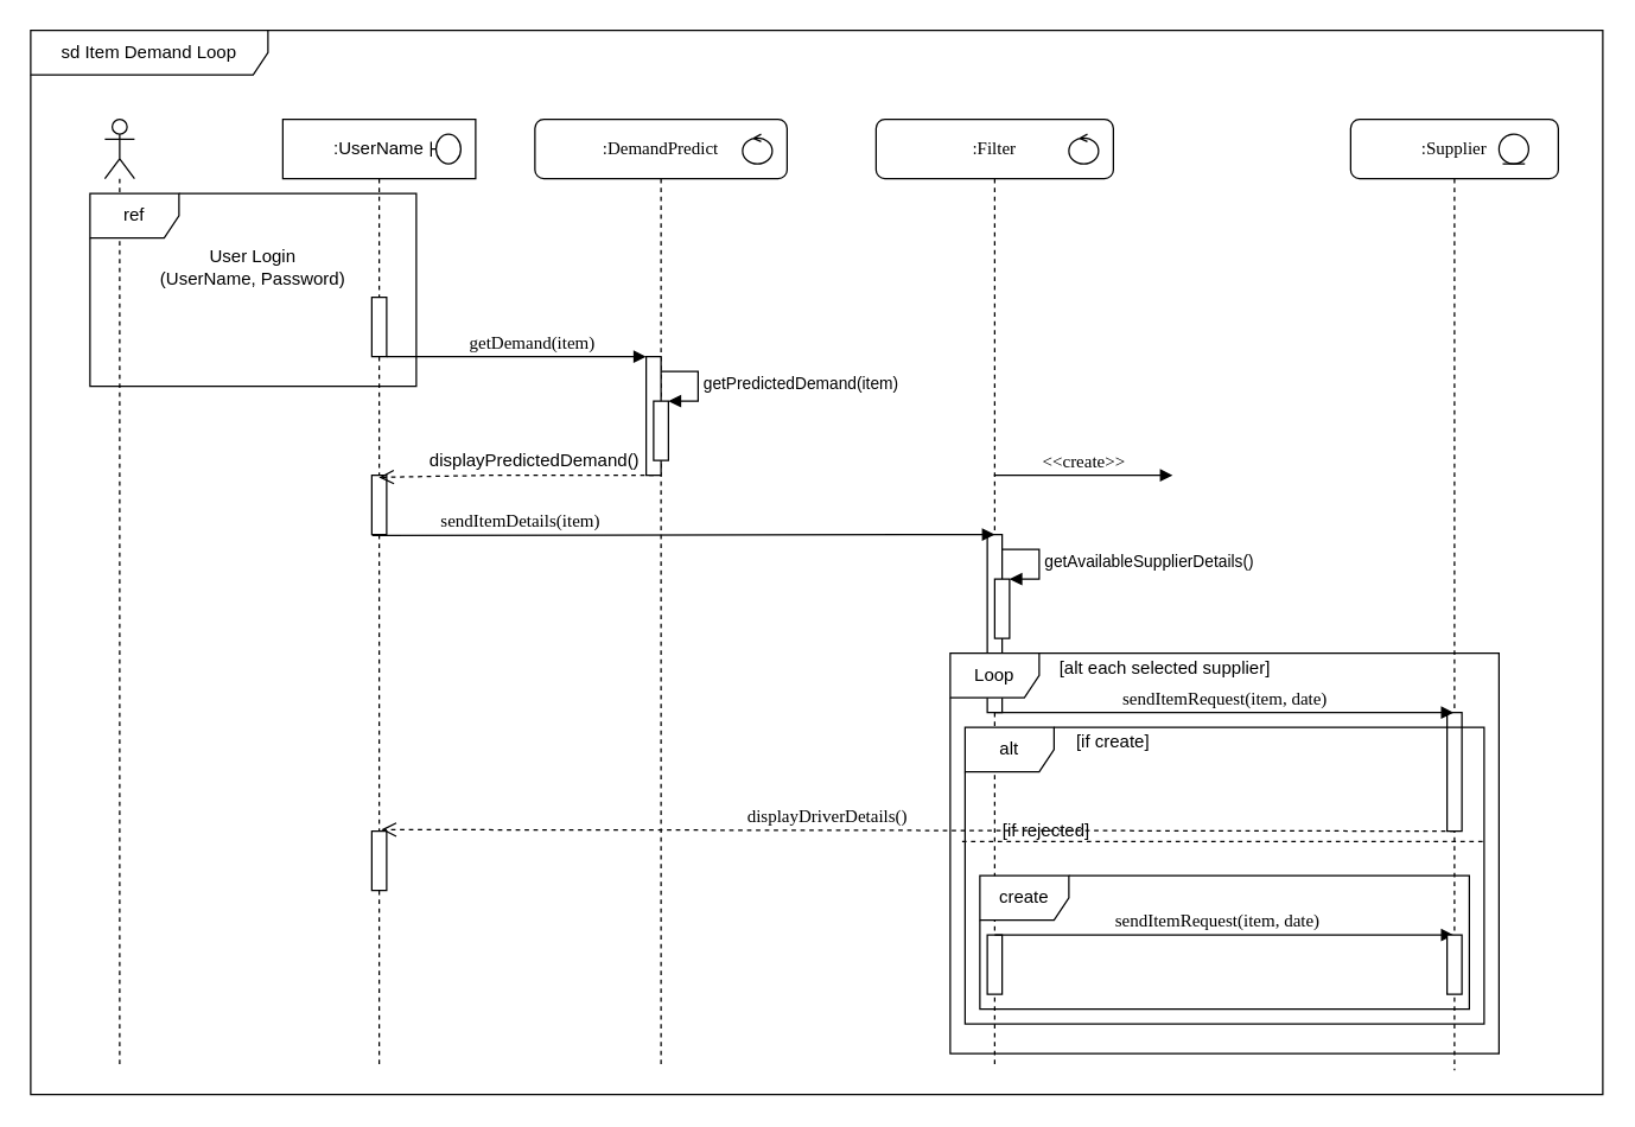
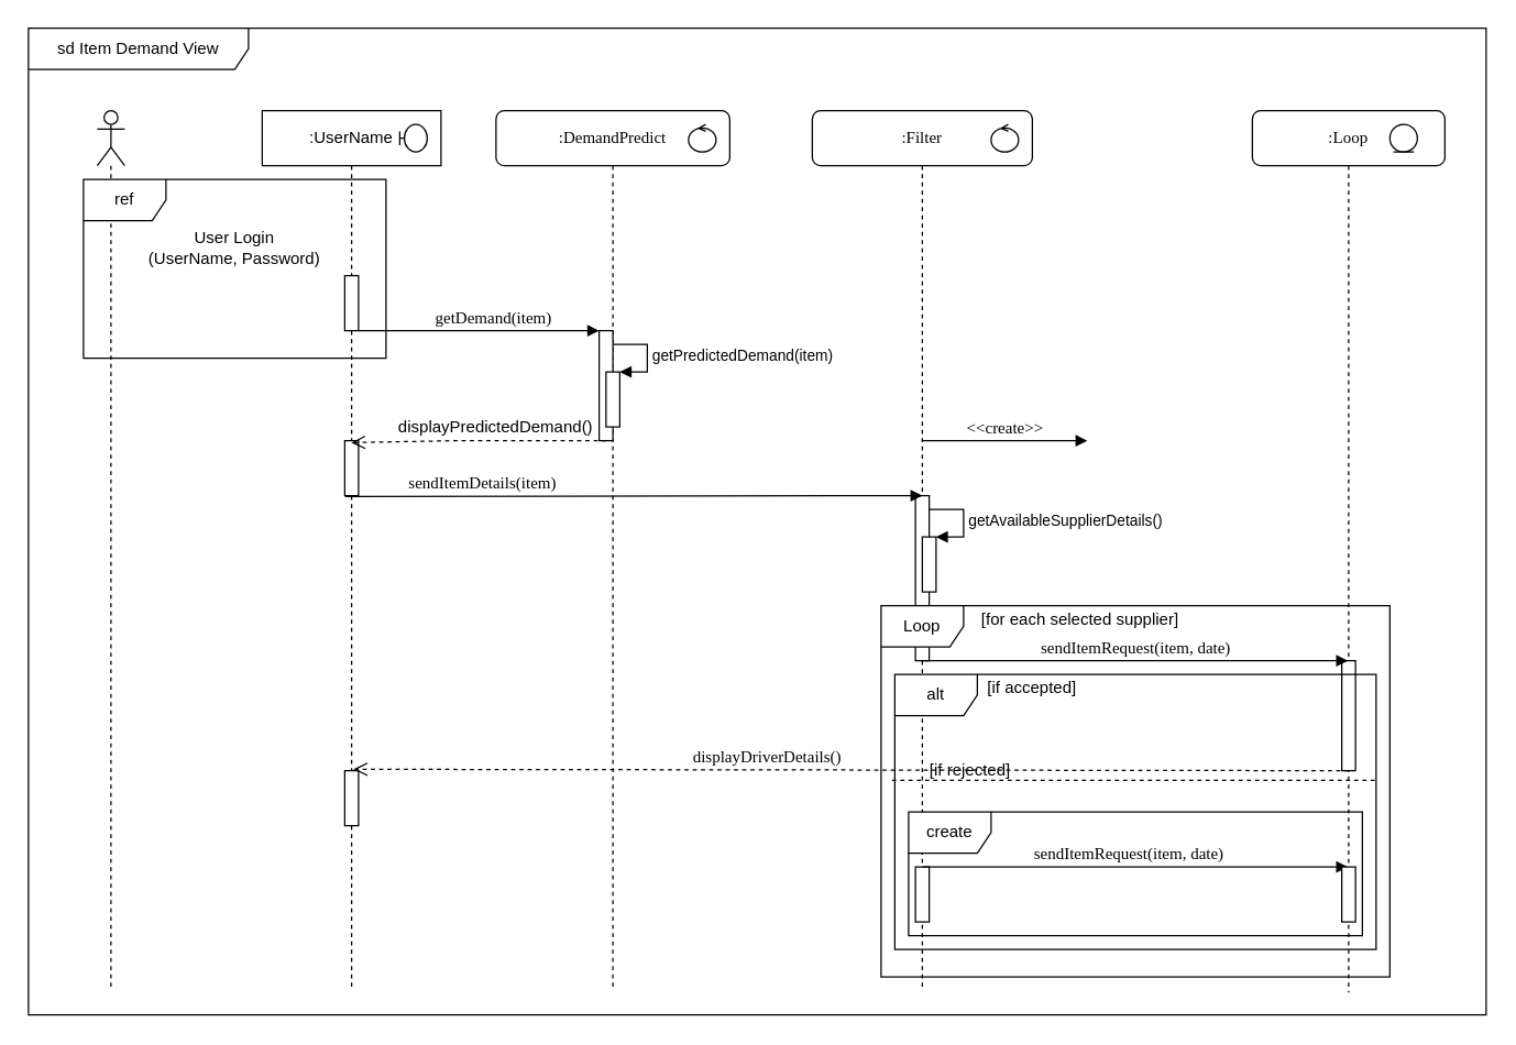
  <mxCell id="0" />
  <mxCell id="1" parent="0" />
- <mxCell id="2" value="sd Item Demand Loop" style="shape=umlFrame;whiteSpace=wrap;html=1;width=160;height=30;" parent="1" vertex="1"><mxGeometry x="20" y="20" width="1060" height="717.5" as="geometry" /></mxCell>
+ <mxCell id="2" value="sd Item Demand View" style="shape=umlFrame;whiteSpace=wrap;html=1;width=160;height=30;" parent="1" vertex="1"><mxGeometry x="20" y="20" width="1060" height="717.5" as="geometry" /></mxCell>
  <mxCell id="3" value=":DemandPredict" style="shape=umlLifeline;perimeter=lifelinePerimeter;whiteSpace=wrap;html=1;container=1;collapsible=0;recursiveResize=0;outlineConnect=0;rounded=1;shadow=0;comic=0;labelBackgroundColor=none;strokeWidth=1;fontFamily=Verdana;fontSize=12;align=center;" parent="1" vertex="1"><mxGeometry x="360" y="80" width="170" height="640" as="geometry" /></mxCell>
  <mxCell id="4" value="" style="html=1;points=[];perimeter=orthogonalPerimeter;rounded=0;shadow=0;comic=0;labelBackgroundColor=none;strokeWidth=1;fontFamily=Verdana;fontSize=12;align=center;" parent="3" vertex="1"><mxGeometry x="75" y="160" width="10" height="80" as="geometry" /></mxCell>
  <mxCell id="5" value="" style="ellipse;shape=umlControl;whiteSpace=wrap;html=1;" parent="3" vertex="1"><mxGeometry x="140" y="10" width="20" height="20" as="geometry" /></mxCell>
  <mxCell id="6" value=":Filter" style="shape=umlLifeline;perimeter=lifelinePerimeter;whiteSpace=wrap;html=1;container=1;collapsible=0;recursiveResize=0;outlineConnect=0;rounded=1;shadow=0;comic=0;labelBackgroundColor=none;strokeWidth=1;fontFamily=Verdana;fontSize=12;align=center;" parent="1" vertex="1"><mxGeometry x="590" y="80" width="160" height="640" as="geometry" /></mxCell>
  <mxCell id="7" value="" style="ellipse;shape=umlControl;whiteSpace=wrap;html=1;" parent="6" vertex="1"><mxGeometry x="130" y="10" width="20" height="20" as="geometry" /></mxCell>
  <mxCell id="8" value="" style="html=1;points=[];perimeter=orthogonalPerimeter;rounded=0;shadow=0;comic=0;labelBackgroundColor=none;strokeWidth=1;fontFamily=Verdana;fontSize=12;align=center;" vertex="1" parent="6"><mxGeometry x="75" y="280" width="10" height="120" as="geometry" /></mxCell>
  <mxCell id="9" value="getDemand(item)" style="html=1;verticalAlign=bottom;endArrow=block;entryX=0;entryY=0;labelBackgroundColor=none;fontFamily=Verdana;fontSize=12;edgeStyle=elbowEdgeStyle;elbow=vertical;" parent="1" source="13" target="4" edge="1"><mxGeometry x="0.118" relative="1" as="geometry"><mxPoint x="155" y="180" as="sourcePoint" /><Array as="points"><mxPoint x="340" y="240" /><mxPoint x="330" y="220" /></Array><mxPoint as="offset" /></mxGeometry></mxCell>
  <mxCell id="10" value="" style="shape=umlLifeline;participant=umlActor;perimeter=lifelinePerimeter;whiteSpace=wrap;html=1;container=1;collapsible=0;recursiveResize=0;verticalAlign=top;spacingTop=36;labelBackgroundColor=#ffffff;outlineConnect=0;" parent="1" vertex="1"><mxGeometry x="70" y="80" width="20" height="640" as="geometry" /></mxCell>
  <mxCell id="11" value="&amp;lt;&amp;lt;create&amp;gt;&amp;gt;" style="html=1;verticalAlign=bottom;endArrow=block;labelBackgroundColor=none;fontFamily=Verdana;fontSize=12;edgeStyle=elbowEdgeStyle;elbow=vertical;" parent="1" source="6" edge="1"><mxGeometry relative="1" as="geometry"><mxPoint x="456.4" y="299.44" as="sourcePoint" /><Array as="points"><mxPoint x="730" y="320" /><mxPoint x="780" y="300" /><mxPoint x="760" y="300" /><mxPoint x="840" y="330" /><mxPoint x="660" y="300" /><mxPoint x="590" y="290" /><mxPoint x="530" y="300" /><mxPoint x="460" y="220" /></Array><mxPoint x="790" y="320" as="targetPoint" /></mxGeometry></mxCell>
  <mxCell id="12" value=":UserName" style="shape=umlLifeline;perimeter=lifelinePerimeter;whiteSpace=wrap;html=1;container=1;collapsible=0;recursiveResize=0;outlineConnect=0;" parent="1" vertex="1"><mxGeometry x="190" y="80" width="130" height="640" as="geometry" /></mxCell>
  <mxCell id="13" value="" style="html=1;points=[];perimeter=orthogonalPerimeter;" parent="12" vertex="1"><mxGeometry x="60" y="120" width="10" height="40" as="geometry" /></mxCell>
  <mxCell id="14" value="" style="shape=umlBoundary;whiteSpace=wrap;html=1;" parent="12" vertex="1"><mxGeometry x="100" y="10" width="20" height="20" as="geometry" /></mxCell>
  <mxCell id="15" value="" style="html=1;points=[];perimeter=orthogonalPerimeter;rounded=0;shadow=0;comic=0;labelBackgroundColor=none;strokeWidth=1;fontFamily=Verdana;fontSize=12;align=center;" vertex="1" parent="12"><mxGeometry x="60" y="240" width="10" height="40" as="geometry" /></mxCell>
  <mxCell id="16" value="" style="html=1;points=[];perimeter=orthogonalPerimeter;rounded=0;shadow=0;comic=0;labelBackgroundColor=none;strokeWidth=1;fontFamily=Verdana;fontSize=12;align=center;" vertex="1" parent="12"><mxGeometry x="60" y="480" width="10" height="40" as="geometry" /></mxCell>
- <mxCell id="17" value=":Supplier" style="shape=umlLifeline;perimeter=lifelinePerimeter;whiteSpace=wrap;html=1;container=1;collapsible=0;recursiveResize=0;outlineConnect=0;rounded=1;shadow=0;comic=0;labelBackgroundColor=none;strokeWidth=1;fontFamily=Verdana;fontSize=12;align=center;" parent="1" vertex="1"><mxGeometry x="910" y="80" width="140" height="641.25" as="geometry" /></mxCell>
+ <mxCell id="17" value=":Loop" style="shape=umlLifeline;perimeter=lifelinePerimeter;whiteSpace=wrap;html=1;container=1;collapsible=0;recursiveResize=0;outlineConnect=0;rounded=1;shadow=0;comic=0;labelBackgroundColor=none;strokeWidth=1;fontFamily=Verdana;fontSize=12;align=center;" parent="1" vertex="1"><mxGeometry x="910" y="80" width="140" height="641.25" as="geometry" /></mxCell>
  <mxCell id="18" value="" style="ellipse;shape=umlEntity;whiteSpace=wrap;html=1;" parent="17" vertex="1"><mxGeometry x="100" y="10" width="20" height="20" as="geometry" /></mxCell>
  <mxCell id="19" value="" style="html=1;points=[];perimeter=orthogonalPerimeter;" vertex="1" parent="17"><mxGeometry x="65" y="400" width="10" height="80" as="geometry" /></mxCell>
  <mxCell id="20" value="User Login&lt;br&gt;(UserName, Password)" style="text;html=1;strokeColor=none;fillColor=none;align=center;verticalAlign=middle;whiteSpace=wrap;rounded=0;" parent="1" vertex="1"><mxGeometry x="100" y="160" width="140" height="40" as="geometry" /></mxCell>
  <mxCell id="21" value="ref" style="shape=umlFrame;whiteSpace=wrap;html=1;" parent="1" vertex="1"><mxGeometry x="60" y="130" width="220" height="130" as="geometry" /></mxCell>
  <mxCell id="22" value="" style="html=1;points=[];perimeter=orthogonalPerimeter;" parent="1" vertex="1"><mxGeometry x="440" y="270" width="10" height="40" as="geometry" /></mxCell>
  <mxCell id="23" value="getPredictedDemand(item)" style="edgeStyle=orthogonalEdgeStyle;html=1;align=left;spacingLeft=2;endArrow=block;rounded=0;entryX=1;entryY=0;" parent="1" target="22" edge="1"><mxGeometry relative="1" as="geometry"><mxPoint x="445" y="250" as="sourcePoint" /><Array as="points"><mxPoint x="470" y="250" /></Array></mxGeometry></mxCell>
  <mxCell id="24" value="" style="html=1;verticalAlign=bottom;endArrow=open;dashed=1;endSize=8;labelBackgroundColor=none;fontFamily=Verdana;fontSize=12;entryX=0.48;entryY=0.035;entryDx=0;entryDy=0;entryPerimeter=0;" edge="1" parent="1" target="15"><mxGeometry relative="1" as="geometry"><mxPoint x="275.5" y="320" as="targetPoint" /><mxPoint x="440" y="320" as="sourcePoint" /><Array as="points"><mxPoint x="330.5" y="320" /></Array></mxGeometry></mxCell>
  <mxCell id="25" value="displayPredictedDemand()" style="text;html=1;strokeColor=none;fillColor=none;align=center;verticalAlign=middle;whiteSpace=wrap;rounded=0;" vertex="1" parent="1"><mxGeometry x="340" y="300" width="40" height="20" as="geometry" /></mxCell>
  <mxCell id="26" value="sendItemDetails(item)" style="html=1;verticalAlign=bottom;endArrow=block;entryX=0.5;entryY=1;labelBackgroundColor=none;fontFamily=Verdana;fontSize=12;edgeStyle=elbowEdgeStyle;elbow=vertical;exitX=1.06;exitY=1.007;exitDx=0;exitDy=0;exitPerimeter=0;entryDx=0;entryDy=0;entryPerimeter=0;" edge="1" parent="1"><mxGeometry x="-0.523" relative="1" as="geometry"><mxPoint x="250.3" y="360.56" as="sourcePoint" /><Array as="points"><mxPoint x="304.7" y="360" /></Array><mxPoint as="offset" /><mxPoint x="670" y="360" as="targetPoint" /></mxGeometry></mxCell>
  <mxCell id="27" value="" style="html=1;points=[];perimeter=orthogonalPerimeter;" vertex="1" parent="1"><mxGeometry x="670" y="390" width="10" height="40" as="geometry" /></mxCell>
  <mxCell id="28" value="getAvailableSupplierDetails()" style="edgeStyle=orthogonalEdgeStyle;html=1;align=left;spacingLeft=2;endArrow=block;rounded=0;entryX=1;entryY=0;" edge="1" target="27" parent="1"><mxGeometry relative="1" as="geometry"><mxPoint x="675" y="370" as="sourcePoint" /><Array as="points"><mxPoint x="700" y="370" /></Array></mxGeometry></mxCell>
  <mxCell id="29" value="Loop" style="shape=umlFrame;whiteSpace=wrap;html=1;" vertex="1" parent="1"><mxGeometry x="640" y="440" width="370" height="270" as="geometry" /></mxCell>
  <mxCell id="30" value="sendItemRequest(item, date)" style="html=1;verticalAlign=bottom;endArrow=block;labelBackgroundColor=none;fontFamily=Verdana;fontSize=12;edgeStyle=elbowEdgeStyle;elbow=vertical;" edge="1" parent="1" target="17"><mxGeometry relative="1" as="geometry"><mxPoint x="670" y="480" as="sourcePoint" /><Array as="points"><mxPoint x="890" y="480" /><mxPoint x="730.5" y="440" /><mxPoint x="780.5" y="420" /><mxPoint x="760.5" y="420" /><mxPoint x="840.5" y="450" /><mxPoint x="660.5" y="420" /><mxPoint x="590.5" y="410" /><mxPoint x="530.5" y="420" /><mxPoint x="460.5" y="340" /></Array><mxPoint x="790.5" y="440" as="targetPoint" /></mxGeometry></mxCell>
  <mxCell id="31" value="alt" style="shape=umlFrame;whiteSpace=wrap;html=1;" vertex="1" parent="1"><mxGeometry x="650" y="490" width="350" height="200" as="geometry" /></mxCell>
  <mxCell id="32" value="" style="endArrow=none;dashed=1;html=1;" edge="1" parent="1"><mxGeometry width="50" height="50" relative="1" as="geometry"><mxPoint x="648" y="567" as="sourcePoint" /><mxPoint x="1000" y="567" as="targetPoint" /></mxGeometry></mxCell>
- <mxCell id="33" value="[alt each selected supplier]" style="text;html=1;strokeColor=none;fillColor=none;align=center;verticalAlign=middle;whiteSpace=wrap;rounded=0;" vertex="1" parent="1"><mxGeometry x="710" y="440" width="150" height="20" as="geometry" /></mxCell>
- <mxCell id="34" value="[if create]" style="text;html=1;strokeColor=none;fillColor=none;align=center;verticalAlign=middle;whiteSpace=wrap;rounded=0;" vertex="1" parent="1"><mxGeometry x="710" y="490" width="80" height="20" as="geometry" /></mxCell>
+ <mxCell id="33" value="[for each selected supplier]" style="text;html=1;strokeColor=none;fillColor=none;align=center;verticalAlign=middle;whiteSpace=wrap;rounded=0;" vertex="1" parent="1"><mxGeometry x="710" y="440" width="150" height="20" as="geometry" /></mxCell>
+ <mxCell id="34" value="[if accepted]" style="text;html=1;strokeColor=none;fillColor=none;align=center;verticalAlign=middle;whiteSpace=wrap;rounded=0;" vertex="1" parent="1"><mxGeometry x="710" y="490" width="80" height="20" as="geometry" /></mxCell>
  <mxCell id="35" value="displayDriverDetails()" style="html=1;verticalAlign=bottom;endArrow=open;dashed=1;endSize=8;labelBackgroundColor=none;fontFamily=Verdana;fontSize=12;entryX=0.64;entryY=-0.025;entryDx=0;entryDy=0;entryPerimeter=0;" edge="1" parent="1" target="16"><mxGeometry x="0.168" relative="1" as="geometry"><mxPoint x="260.9" y="520" as="targetPoint" /><mxPoint x="980" y="560" as="sourcePoint" /><Array as="points" /><mxPoint as="offset" /></mxGeometry></mxCell>
  <mxCell id="36" value="create" style="shape=umlFrame;whiteSpace=wrap;html=1;" vertex="1" parent="1"><mxGeometry x="660" y="590" width="330" height="90" as="geometry" /></mxCell>
  <mxCell id="37" value="" style="html=1;points=[];perimeter=orthogonalPerimeter;" vertex="1" parent="1"><mxGeometry x="665" y="630" width="10" height="40" as="geometry" /></mxCell>
  <mxCell id="38" value="sendItemRequest(item, date)" style="html=1;verticalAlign=bottom;endArrow=block;labelBackgroundColor=none;fontFamily=Verdana;fontSize=12;edgeStyle=elbowEdgeStyle;elbow=vertical;" edge="1" parent="1"><mxGeometry x="0.422" y="-70" relative="1" as="geometry"><mxPoint x="670" y="630" as="sourcePoint" /><Array as="points"><mxPoint x="890" y="630" /><mxPoint x="730.5" y="590" /><mxPoint x="780.5" y="570" /><mxPoint x="760.5" y="570" /><mxPoint x="840.5" y="600" /><mxPoint x="660.5" y="570" /><mxPoint x="590.5" y="560" /><mxPoint x="530.5" y="570" /><mxPoint x="460.5" y="490" /></Array><mxPoint x="979.5" y="630" as="targetPoint" /><mxPoint x="-70" y="-70" as="offset" /></mxGeometry></mxCell>
  <mxCell id="39" value="" style="html=1;points=[];perimeter=orthogonalPerimeter;" vertex="1" parent="1"><mxGeometry x="975" y="630" width="10" height="40" as="geometry" /></mxCell>
  <mxCell id="40" value="[if rejected]" style="text;html=1;strokeColor=none;fillColor=none;align=center;verticalAlign=middle;whiteSpace=wrap;rounded=0;" vertex="1" parent="1"><mxGeometry x="665" y="550" width="80" height="20" as="geometry" /></mxCell>
